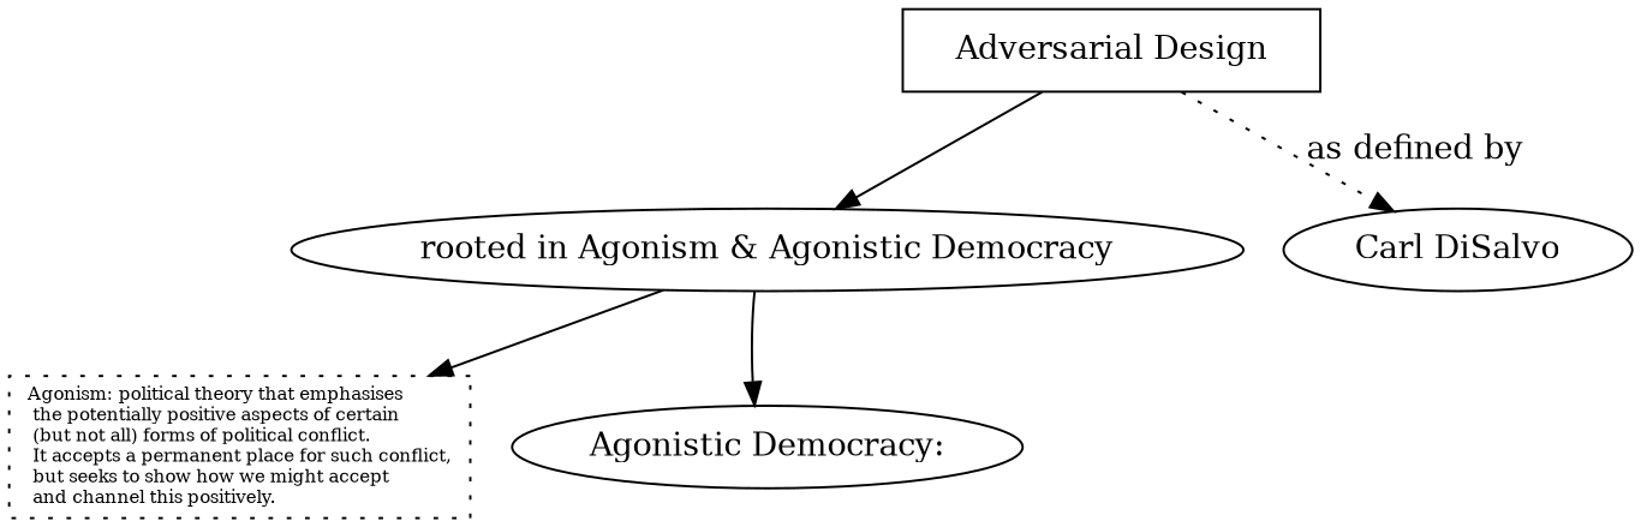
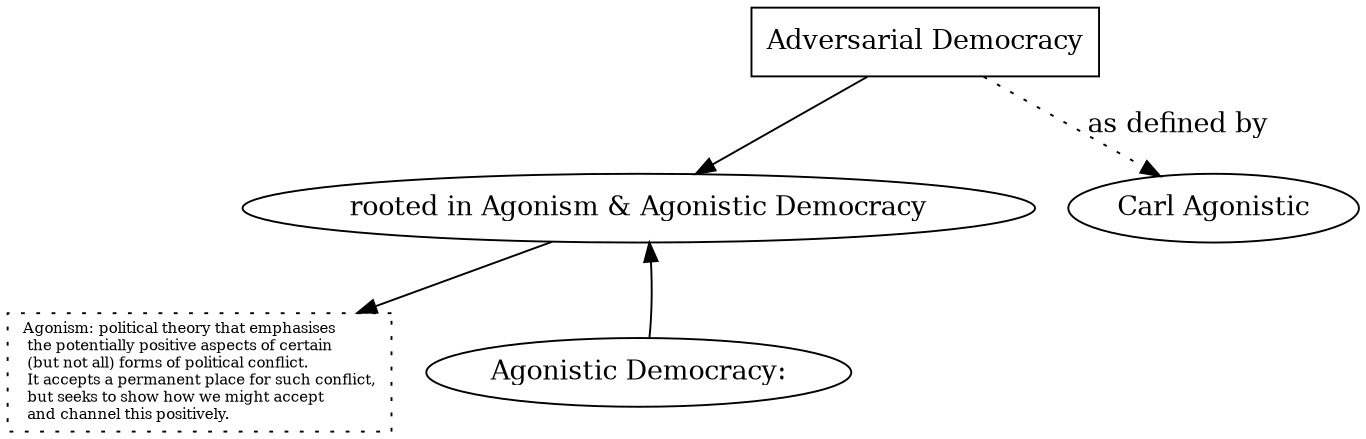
  digraph {
-   n1 [label="Adversarial Design" shape=box]
+   n1 [label="Adversarial Democracy" shape=box]
    n2 [label="rooted in Agonism & Agonistic Democracy"]
-   n3 [label="Carl DiSalvo"]
+   n3 [label="Carl Agonistic"]
    n4 [fontsize=8 label="Agonism: political theory that emphasises\l the potentially positive aspects of certain\l (but not all) forms of political conflict.\l It accepts a permanent place for such conflict,\l but seeks to show how we might accept\l and channel this positively.\l" shape=box style=dotted]
    n5 [label="Agonistic Democracy:"]
    n1 -> n2
    n1 -> n3 [label="as defined by" style=dotted]
    n2 -> n4
-   n2 -> n5
+   n5 -> n2
  }
